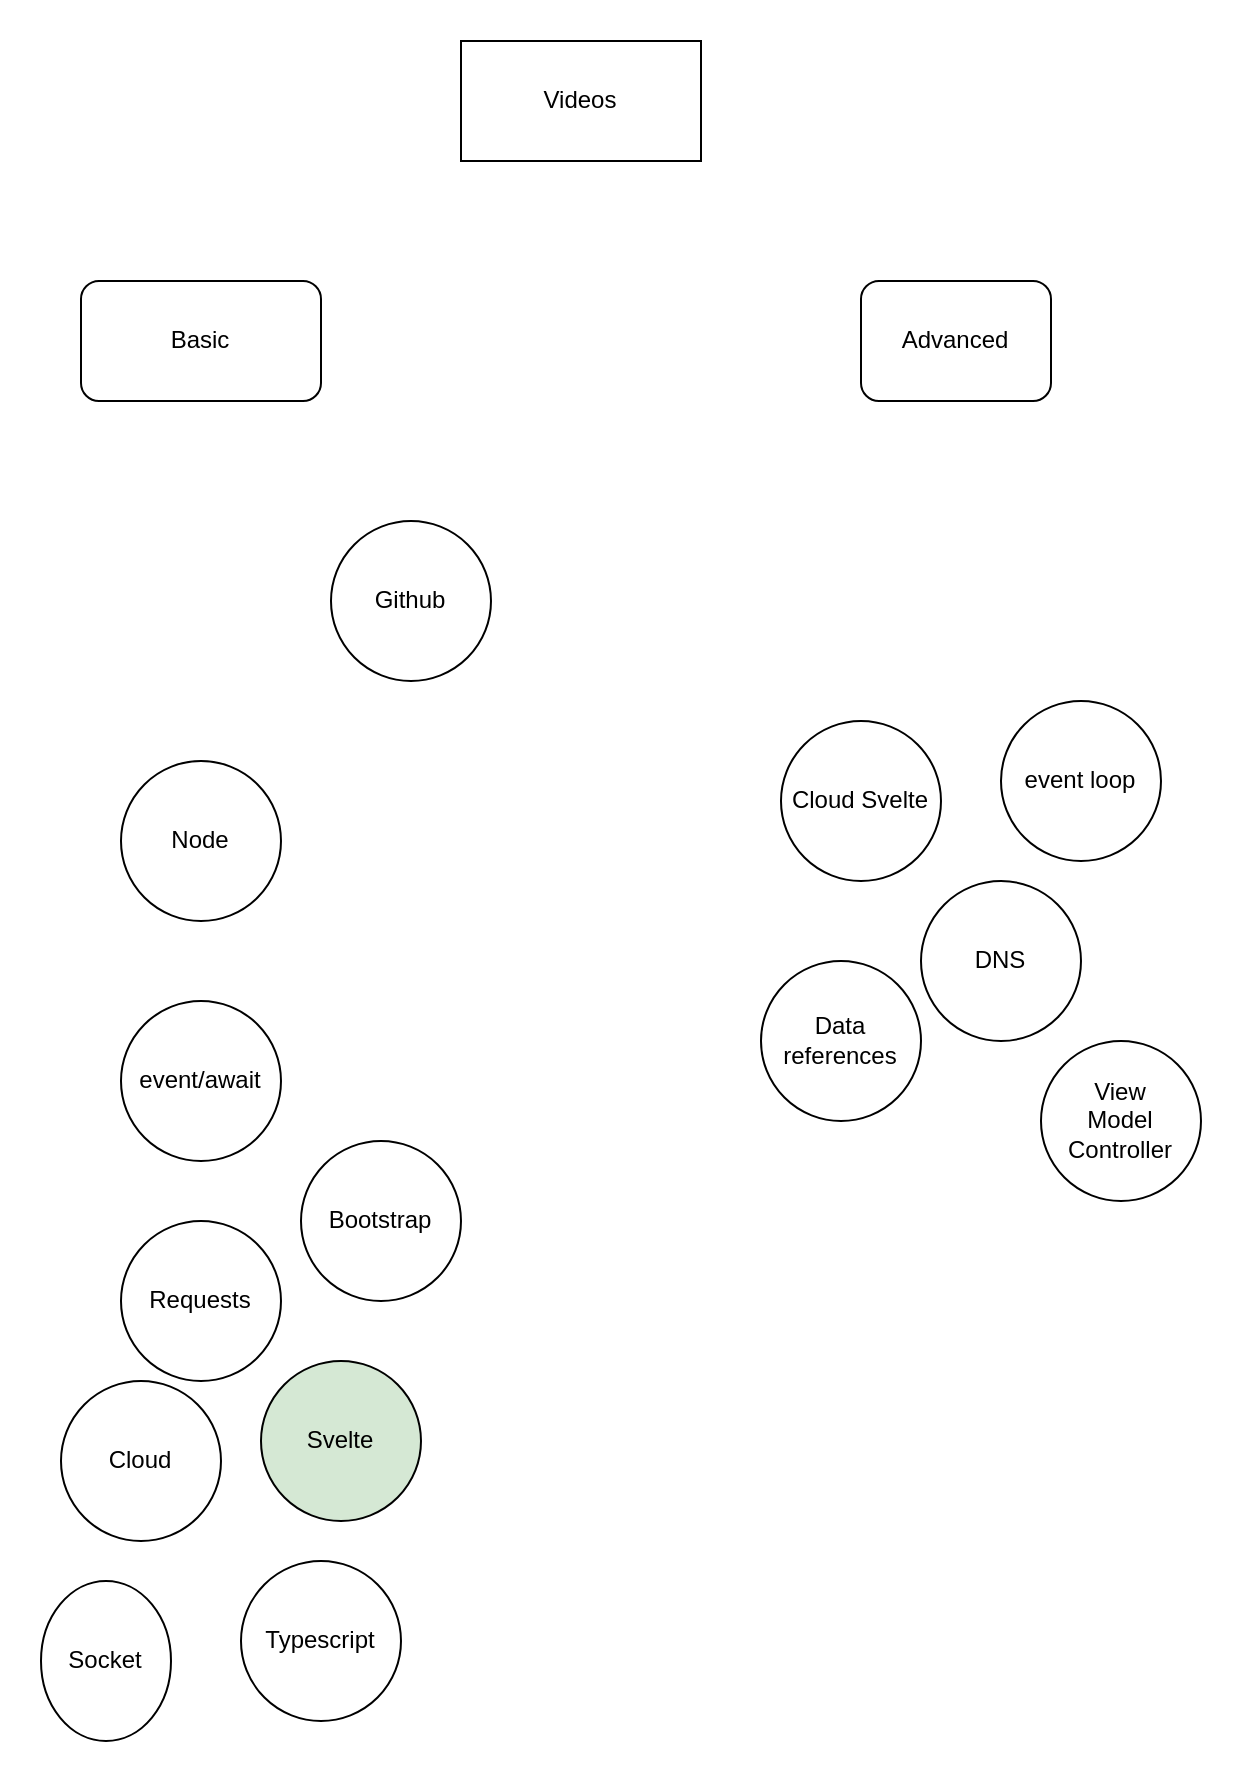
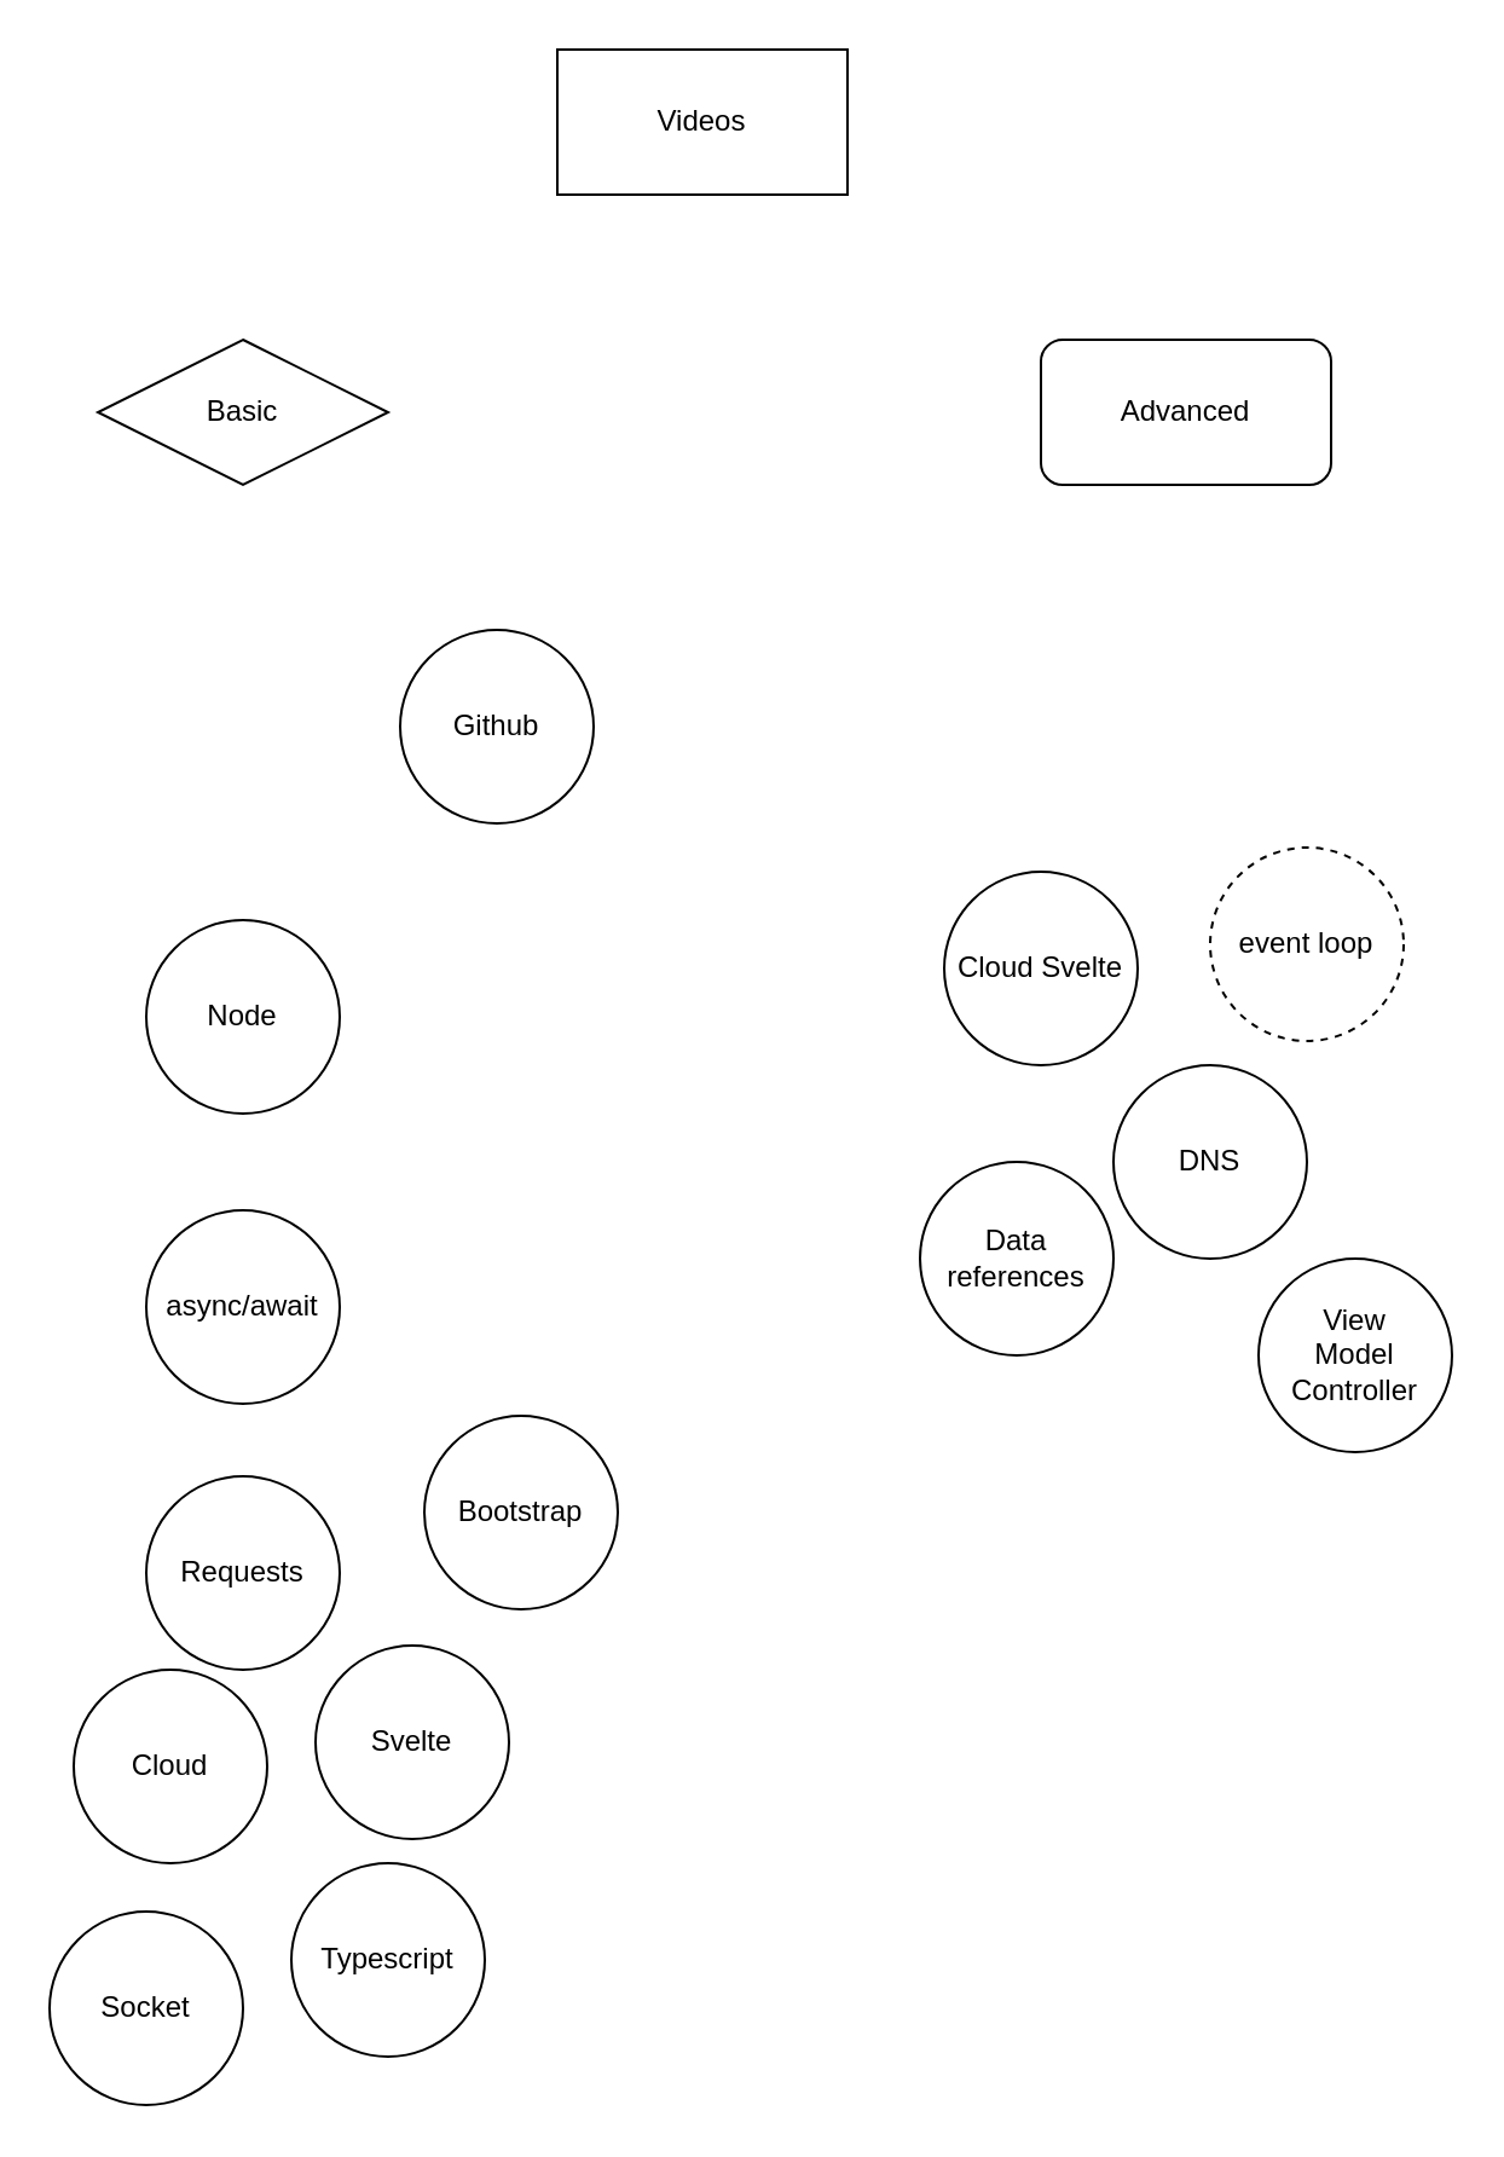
  <mxCell id="0" />
  <mxCell id="1" parent="0" />
  <mxCell id="2" value="Videos" style="rounded=0;whiteSpace=wrap;html=1;" vertex="1" parent="1"><mxGeometry x="230" y="20" width="120" height="60" as="geometry" /></mxCell>
  <mxCell id="3" value="Github&lt;br&gt;" style="ellipse;whiteSpace=wrap;html=1;" vertex="1" parent="1"><mxGeometry x="165" y="260" width="80" height="80" as="geometry" /></mxCell>
  <mxCell id="4" value="Cloud" style="ellipse;whiteSpace=wrap;html=1;" vertex="1" parent="1"><mxGeometry x="30" y="690" width="80" height="80" as="geometry" /></mxCell>
- <mxCell id="5" value="Svelte" style="ellipse;whiteSpace=wrap;html=1;fillColor=#d5e8d4;" vertex="1" parent="1"><mxGeometry x="130" y="680" width="80" height="80" as="geometry" /></mxCell>
- <mxCell id="6" value="Typescript" style="ellipse;whiteSpace=wrap;html=1;" vertex="1" parent="1"><mxGeometry x="120" y="780" width="80" height="80" as="geometry" /></mxCell>
- <mxCell id="7" value="Socket&lt;br&gt;" style="ellipse;whiteSpace=wrap;html=1;" vertex="1" parent="1"><mxGeometry x="20" y="790" width="65" height="80" as="geometry" /></mxCell>
+ <mxCell id="5" value="Svelte" style="ellipse;whiteSpace=wrap;html=1;" vertex="1" parent="1"><mxGeometry x="130" y="680" width="80" height="80" as="geometry" /></mxCell>
+ <mxCell id="6" value="Typescript" style="ellipse;whiteSpace=wrap;html=1;" vertex="1" parent="1"><mxGeometry x="120" y="770" width="80" height="80" as="geometry" /></mxCell>
+ <mxCell id="7" value="Socket&lt;br&gt;" style="ellipse;whiteSpace=wrap;html=1;" vertex="1" parent="1"><mxGeometry x="20" y="790" width="80" height="80" as="geometry" /></mxCell>
  <mxCell id="8" value="Requests" style="ellipse;whiteSpace=wrap;html=1;" vertex="1" parent="1"><mxGeometry x="60" y="610" width="80" height="80" as="geometry" /></mxCell>
  <mxCell id="9" value="View&lt;br&gt;Model&lt;br&gt;Controller" style="ellipse;whiteSpace=wrap;html=1;" vertex="1" parent="1"><mxGeometry x="520" y="520" width="80" height="80" as="geometry" /></mxCell>
  <mxCell id="10" value="Cloud Svelte" style="ellipse;whiteSpace=wrap;html=1;" vertex="1" parent="1"><mxGeometry x="390" y="360" width="80" height="80" as="geometry" /></mxCell>
  <mxCell id="11" value="DNS" style="ellipse;whiteSpace=wrap;html=1;" vertex="1" parent="1"><mxGeometry x="460" y="440" width="80" height="80" as="geometry" /></mxCell>
  <mxCell id="12" value="Node" style="ellipse;whiteSpace=wrap;html=1;" vertex="1" parent="1"><mxGeometry x="60" y="380" width="80" height="80" as="geometry" /></mxCell>
- <mxCell id="13" value="event/await" style="ellipse;whiteSpace=wrap;html=1;" vertex="1" parent="1"><mxGeometry x="60" y="500" width="80" height="80" as="geometry" /></mxCell>
- <mxCell id="14" value="event loop" style="ellipse;whiteSpace=wrap;html=1;" vertex="1" parent="1"><mxGeometry x="500" y="350" width="80" height="80" as="geometry" /></mxCell>
+ <mxCell id="13" value="async/await" style="ellipse;whiteSpace=wrap;html=1;" vertex="1" parent="1"><mxGeometry x="60" y="500" width="80" height="80" as="geometry" /></mxCell>
+ <mxCell id="14" value="event loop" style="ellipse;whiteSpace=wrap;html=1;dashed=1;" vertex="1" parent="1"><mxGeometry x="500" y="350" width="80" height="80" as="geometry" /></mxCell>
  <mxCell id="15" value="Data references" style="ellipse;whiteSpace=wrap;html=1;" vertex="1" parent="1"><mxGeometry x="380" y="480" width="80" height="80" as="geometry" /></mxCell>
- <mxCell id="16" value="Basic" style="rounded=1;whiteSpace=wrap;html=1;" vertex="1" parent="1"><mxGeometry x="40" y="140" width="120" height="60" as="geometry" /></mxCell>
- <mxCell id="17" value="Advanced" style="rounded=1;whiteSpace=wrap;html=1;" vertex="1" parent="1"><mxGeometry x="430" y="140" width="95" height="60" as="geometry" /></mxCell>
- <mxCell id="18" value="Bootstrap" style="ellipse;whiteSpace=wrap;html=1;" vertex="1" parent="1"><mxGeometry x="150" y="570" width="80" height="80" as="geometry" /></mxCell>
+ <mxCell id="16" value="Basic" style="rhombus;whiteSpace=wrap;html=1;" vertex="1" parent="1"><mxGeometry x="40" y="140" width="120" height="60" as="geometry" /></mxCell>
+ <mxCell id="17" value="Advanced" style="rounded=1;whiteSpace=wrap;html=1;" vertex="1" parent="1"><mxGeometry x="430" y="140" width="120" height="60" as="geometry" /></mxCell>
+ <mxCell id="18" value="Bootstrap" style="ellipse;whiteSpace=wrap;html=1;" vertex="1" parent="1"><mxGeometry x="175" y="585" width="80" height="80" as="geometry" /></mxCell>
